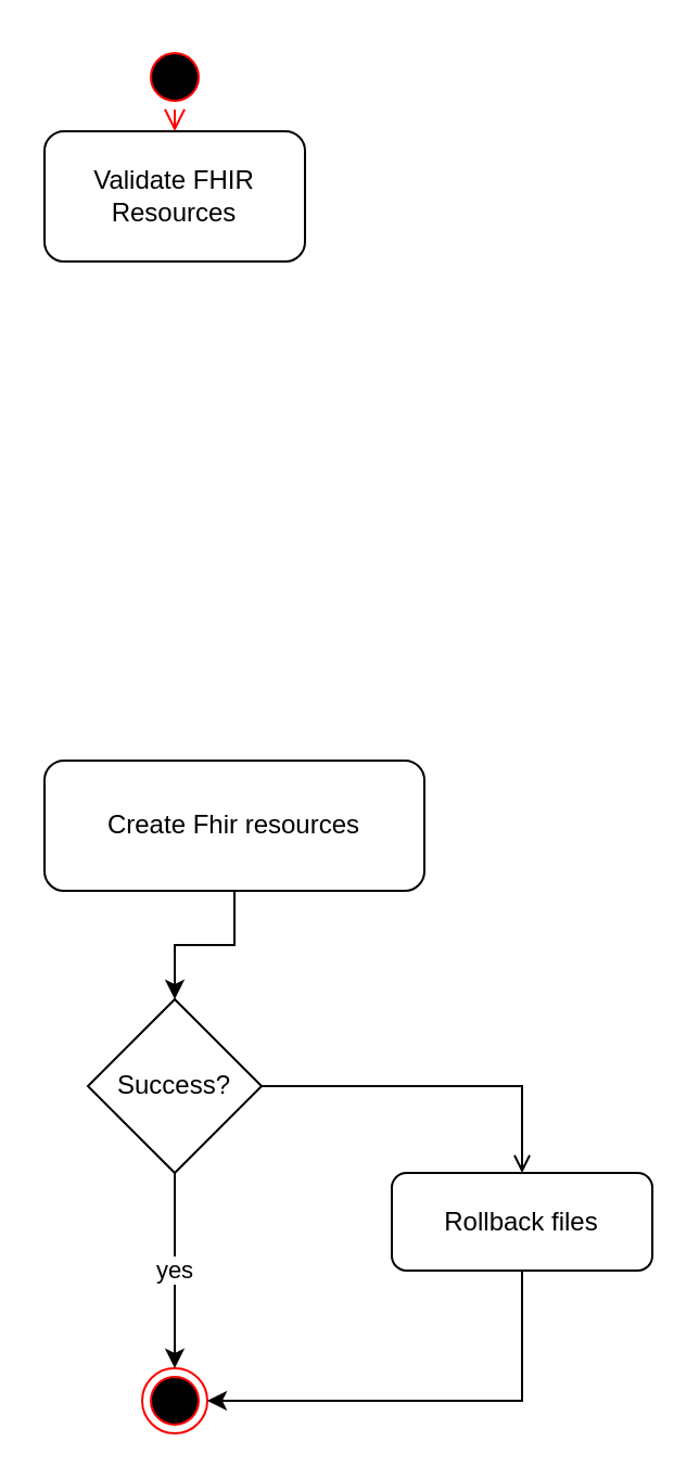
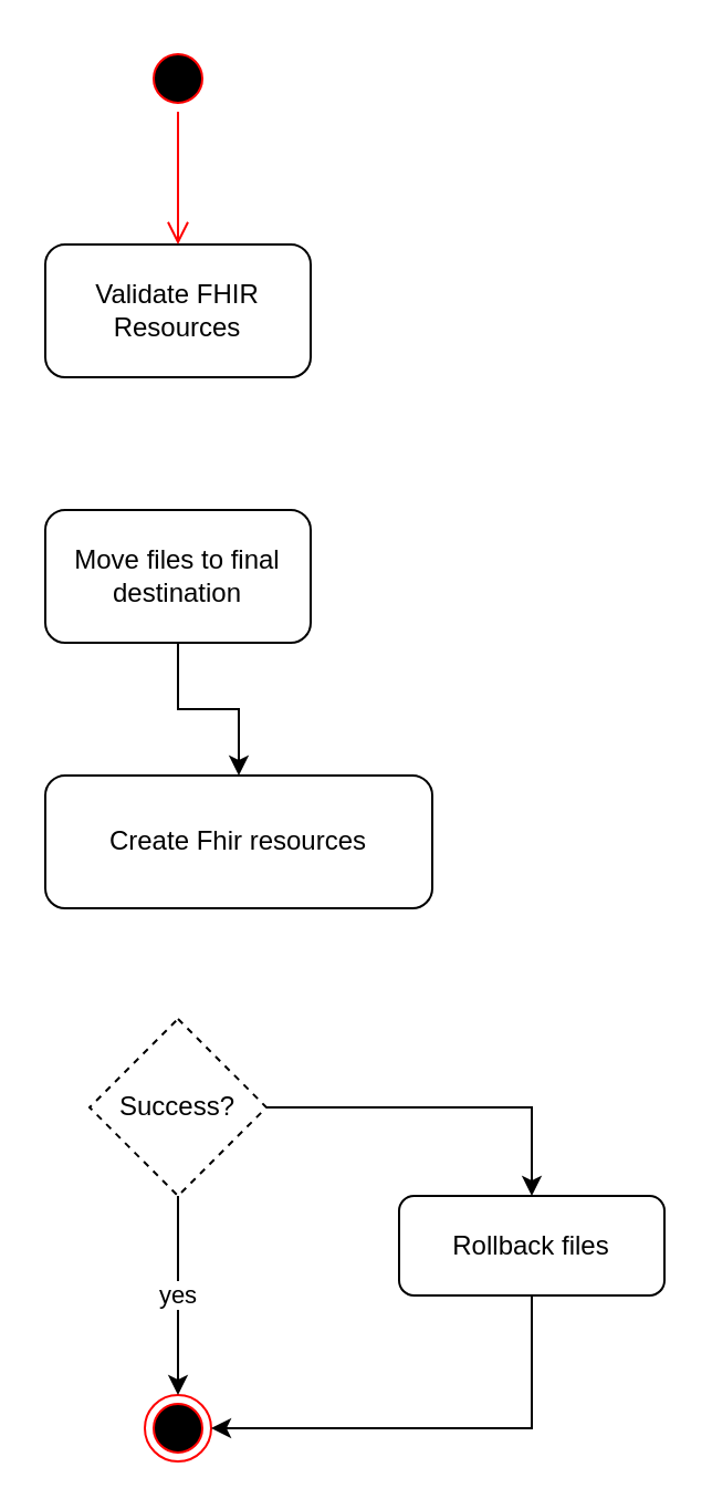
  <mxCell id="0" />
  <mxCell id="1" parent="0" />
- <mxCell id="2" value="Validate FHIR Resources" style="rounded=1;whiteSpace=wrap;html=1;" vertex="1" parent="1"><mxGeometry x="20" y="60" width="120" height="60" as="geometry" /></mxCell>
- <mxCell id="5" style="edgeStyle=orthogonalEdgeStyle;rounded=0;orthogonalLoop=1;jettySize=auto;html=1;" edge="1" parent="1" source="6" target="12"><mxGeometry relative="1" as="geometry" /></mxCell>
+ <mxCell id="2" value="Validate FHIR Resources" style="rounded=1;whiteSpace=wrap;html=1;" vertex="1" parent="1"><mxGeometry x="20" y="110" width="120" height="60" as="geometry" /></mxCell>
+ <mxCell id="3" value="" style="edgeStyle=orthogonalEdgeStyle;rounded=0;orthogonalLoop=1;jettySize=auto;html=1;" edge="1" parent="1" source="4" target="6"><mxGeometry relative="1" as="geometry" /></mxCell>
+ <mxCell id="4" value="Move files to final destination" style="rounded=1;whiteSpace=wrap;html=1;" vertex="1" parent="1"><mxGeometry x="20" y="230" width="120" height="60" as="geometry" /></mxCell>
  <mxCell id="6" value="Create Fhir resources" style="rounded=1;whiteSpace=wrap;html=1;" vertex="1" parent="1"><mxGeometry x="20" y="350" width="175" height="60" as="geometry" /></mxCell>
  <mxCell id="7" value="" style="ellipse;html=1;shape=endState;fillColor=#000000;strokeColor=#ff0000;" vertex="1" parent="1"><mxGeometry x="65" y="630" width="30" height="30" as="geometry" /></mxCell>
  <mxCell id="8" value="" style="ellipse;html=1;shape=startState;fillColor=#000000;strokeColor=#ff0000;" vertex="1" parent="1"><mxGeometry x="65" y="20" width="30" height="30" as="geometry" /></mxCell>
  <mxCell id="9" value="" style="edgeStyle=orthogonalEdgeStyle;html=1;verticalAlign=bottom;endArrow=open;endSize=8;strokeColor=#ff0000;" edge="1" source="8" parent="1" target="2"><mxGeometry relative="1" as="geometry"><mxPoint x="0" y="90" as="targetPoint" /></mxGeometry></mxCell>
  <mxCell id="10" value="yes" style="edgeStyle=orthogonalEdgeStyle;rounded=0;orthogonalLoop=1;jettySize=auto;html=1;" edge="1" parent="1" source="12" target="7"><mxGeometry relative="1" as="geometry" /></mxCell>
- <mxCell id="11" style="edgeStyle=orthogonalEdgeStyle;rounded=0;orthogonalLoop=1;jettySize=auto;html=1;entryX=0.5;entryY=0;entryDx=0;entryDy=0;endArrow=open;" edge="1" parent="1" source="12" target="14"><mxGeometry relative="1" as="geometry" /></mxCell>
- <mxCell id="12" value="Success?" style="rhombus;whiteSpace=wrap;html=1;" vertex="1" parent="1"><mxGeometry x="40" y="460" width="80" height="80" as="geometry" /></mxCell>
+ <mxCell id="11" style="edgeStyle=orthogonalEdgeStyle;rounded=0;orthogonalLoop=1;jettySize=auto;html=1;entryX=0.5;entryY=0;entryDx=0;entryDy=0;" edge="1" parent="1" source="12" target="14"><mxGeometry relative="1" as="geometry" /></mxCell>
+ <mxCell id="12" value="Success?" style="rhombus;whiteSpace=wrap;html=1;dashed=1;" vertex="1" parent="1"><mxGeometry x="40" y="460" width="80" height="80" as="geometry" /></mxCell>
  <mxCell id="13" style="edgeStyle=orthogonalEdgeStyle;rounded=0;orthogonalLoop=1;jettySize=auto;html=1;entryX=1;entryY=0.5;entryDx=0;entryDy=0;exitX=0.5;exitY=1;exitDx=0;exitDy=0;" edge="1" parent="1" source="14" target="7"><mxGeometry relative="1" as="geometry" /></mxCell>
  <mxCell id="14" value="Rollback files" style="rounded=1;whiteSpace=wrap;html=1;" vertex="1" parent="1"><mxGeometry x="180" y="540" width="120" height="45" as="geometry" /></mxCell>
